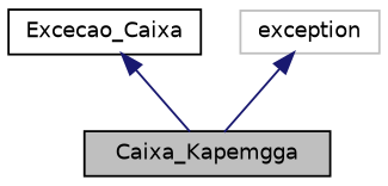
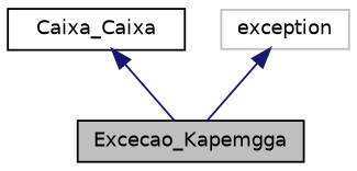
  digraph {
    node [color=black fillcolor=white fontname=Helvetica fontsize=10 shape=record style=filled]
    edge [color=midnightblue dir=back fontname=Helvetica fontsize=10 labelfontname=Helvetica labelfontsize=10 style=solid]
-   n1 [fillcolor=grey75 fontcolor=black height=0.2 label=Caixa_Kapemgga width=0.4]
-   n2 [height=0.2 label=Excecao_Caixa width=0.4]
+   n1 [fillcolor=grey75 fontcolor=black height=0.2 label=Excecao_Kapemgga width=0.4]
+   n2 [height=0.2 label=Caixa_Caixa width=0.4]
    n3 [color=grey75 height=0.2 label=exception width=0.4]
    n2 -> n1
    n3 -> n1
  }
